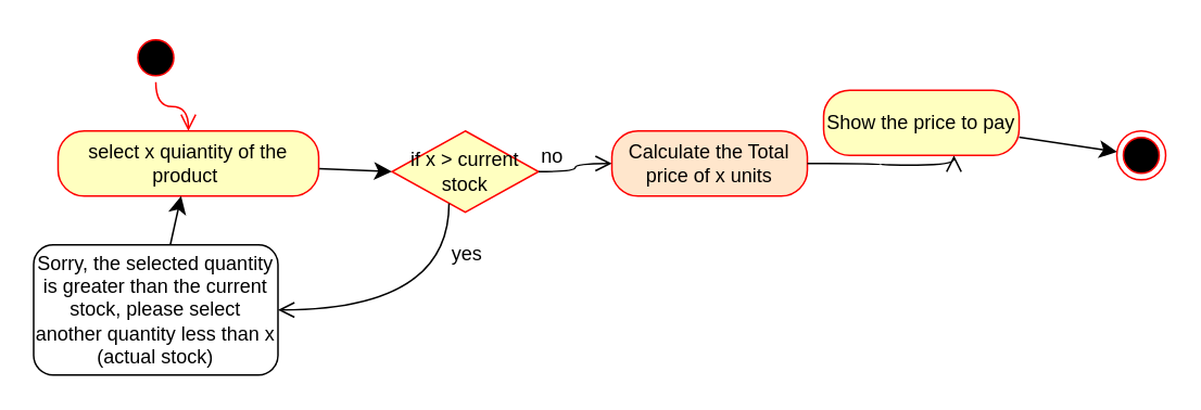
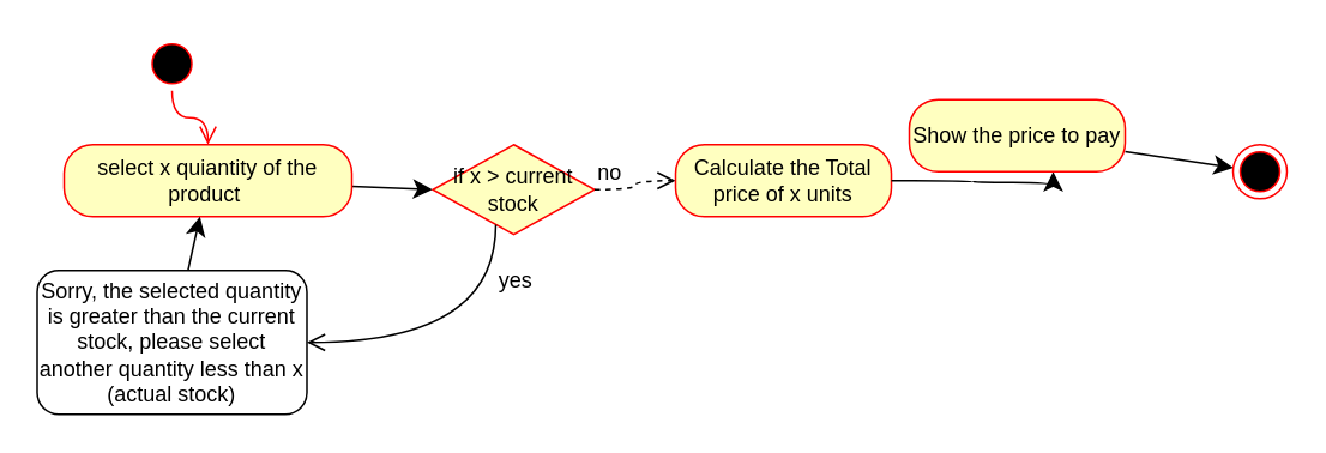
  <mxCell id="0" />
  <mxCell id="1" parent="0" />
  <mxCell id="2" value="" style="ellipse;html=1;shape=startState;fillColor=#000000;strokeColor=#ff0000;" vertex="1" parent="1"><mxGeometry x="80" y="20" width="30" height="30" as="geometry" /></mxCell>
  <mxCell id="3" value="" style="edgeStyle=orthogonalEdgeStyle;html=1;verticalAlign=bottom;endArrow=open;endSize=8;strokeColor=#ff0000;rounded=0;fontSize=12;curved=1;" edge="1" source="2" parent="1" target="5"><mxGeometry relative="1" as="geometry"><mxPoint x="95" y="110" as="targetPoint" /></mxGeometry></mxCell>
  <mxCell id="4" style="edgeStyle=none;curved=1;rounded=0;orthogonalLoop=1;jettySize=auto;html=1;entryX=0;entryY=0.5;entryDx=0;entryDy=0;fontSize=12;startSize=8;endSize=8;" edge="1" parent="1" source="5" target="6"><mxGeometry relative="1" as="geometry" /></mxCell>
  <mxCell id="5" value="select x quiantity of the product&amp;nbsp;" style="rounded=1;whiteSpace=wrap;html=1;arcSize=40;fontColor=#000000;fillColor=#ffffc0;strokeColor=#ff0000;" vertex="1" parent="1"><mxGeometry x="35" y="80" width="160" height="40" as="geometry" /></mxCell>
  <mxCell id="6" value="if x &amp;gt; current stock" style="rhombus;whiteSpace=wrap;html=1;fontColor=#000000;fillColor=#ffffc0;strokeColor=#ff0000;" vertex="1" parent="1"><mxGeometry x="240" y="80" width="90" height="50" as="geometry" /></mxCell>
- <mxCell id="7" value="no" style="edgeStyle=orthogonalEdgeStyle;html=1;align=left;verticalAlign=bottom;endArrow=open;endSize=8;rounded=0;fontSize=12;curved=1;" edge="1" source="6" parent="1" target="11"><mxGeometry x="-1" relative="1" as="geometry"><mxPoint x="375" y="100" as="targetPoint" /></mxGeometry></mxCell>
+ <mxCell id="7" value="no" style="edgeStyle=orthogonalEdgeStyle;html=1;align=left;verticalAlign=bottom;endArrow=open;endSize=8;rounded=0;fontSize=12;curved=1;dashed=1;" edge="1" source="6" parent="1" target="11"><mxGeometry x="-1" relative="1" as="geometry"><mxPoint x="375" y="100" as="targetPoint" /></mxGeometry></mxCell>
  <mxCell id="8" value="yes" style="edgeStyle=orthogonalEdgeStyle;html=1;align=left;verticalAlign=top;endArrow=open;endSize=8;rounded=0;fontSize=12;curved=1;entryX=1;entryY=0.5;entryDx=0;entryDy=0;" edge="1" source="6" parent="1" target="10"><mxGeometry x="-0.788" relative="1" as="geometry"><mxPoint x="245" y="190" as="targetPoint" /><Array as="points"><mxPoint x="275" y="190" /></Array><mxPoint as="offset" /></mxGeometry></mxCell>
  <mxCell id="9" style="edgeStyle=none;curved=1;rounded=0;orthogonalLoop=1;jettySize=auto;html=1;fontSize=12;startSize=8;endSize=8;" edge="1" parent="1" source="10" target="5"><mxGeometry relative="1" as="geometry" /></mxCell>
  <mxCell id="10" value="Sorry, the selected quantity is greater than the current stock, please select another quantity less than x (actual stock)" style="rounded=1;whiteSpace=wrap;html=1;" vertex="1" parent="1"><mxGeometry x="20" y="150" width="150" height="80" as="geometry" /></mxCell>
- <mxCell id="11" value="Calculate the Total price of x units" style="rounded=1;whiteSpace=wrap;html=1;arcSize=40;fontColor=#000000;fillColor=#ffe6cc;strokeColor=#ff0000;" vertex="1" parent="1"><mxGeometry x="375" y="80" width="120" height="40" as="geometry" /></mxCell>
- <mxCell id="12" value="" style="edgeStyle=orthogonalEdgeStyle;html=1;verticalAlign=bottom;endArrow=open;endSize=8;rounded=0;fontSize=12;curved=1;" edge="1" source="11" parent="1" target="14"><mxGeometry relative="1" as="geometry"><mxPoint x="585" y="100" as="targetPoint" /><Array as="points"><mxPoint x="540" y="100" /><mxPoint x="540" y="101" /><mxPoint x="585" y="101" /><mxPoint x="585" y="95" /></Array></mxGeometry></mxCell>
+ <mxCell id="11" value="Calculate the Total price of x units" style="rounded=1;whiteSpace=wrap;html=1;arcSize=40;fontColor=#000000;fillColor=#ffffc0;strokeColor=#ff0000;" vertex="1" parent="1"><mxGeometry x="375" y="80" width="120" height="40" as="geometry" /></mxCell>
+ <mxCell id="12" value="" style="edgeStyle=orthogonalEdgeStyle;html=1;verticalAlign=bottom;endArrow=classic;endSize=8;rounded=0;fontSize=12;curved=1;" edge="1" source="11" parent="1" target="14"><mxGeometry relative="1" as="geometry"><mxPoint x="585" y="100" as="targetPoint" /><Array as="points"><mxPoint x="540" y="100" /><mxPoint x="540" y="101" /><mxPoint x="585" y="101" /><mxPoint x="585" y="95" /></Array></mxGeometry></mxCell>
  <mxCell id="13" style="edgeStyle=none;curved=1;rounded=0;orthogonalLoop=1;jettySize=auto;html=1;fontSize=12;startSize=8;endSize=8;" edge="1" parent="1" source="14" target="15"><mxGeometry relative="1" as="geometry" /></mxCell>
  <mxCell id="14" value="Show the price to pay" style="rounded=1;whiteSpace=wrap;html=1;arcSize=40;fontColor=#000000;fillColor=#ffffc0;strokeColor=#ff0000;" vertex="1" parent="1"><mxGeometry x="505" y="55" width="120" height="40" as="geometry" /></mxCell>
  <mxCell id="15" value="" style="ellipse;html=1;shape=endState;fillColor=#000000;strokeColor=#ff0000;" vertex="1" parent="1"><mxGeometry x="685" y="80" width="30" height="30" as="geometry" /></mxCell>
